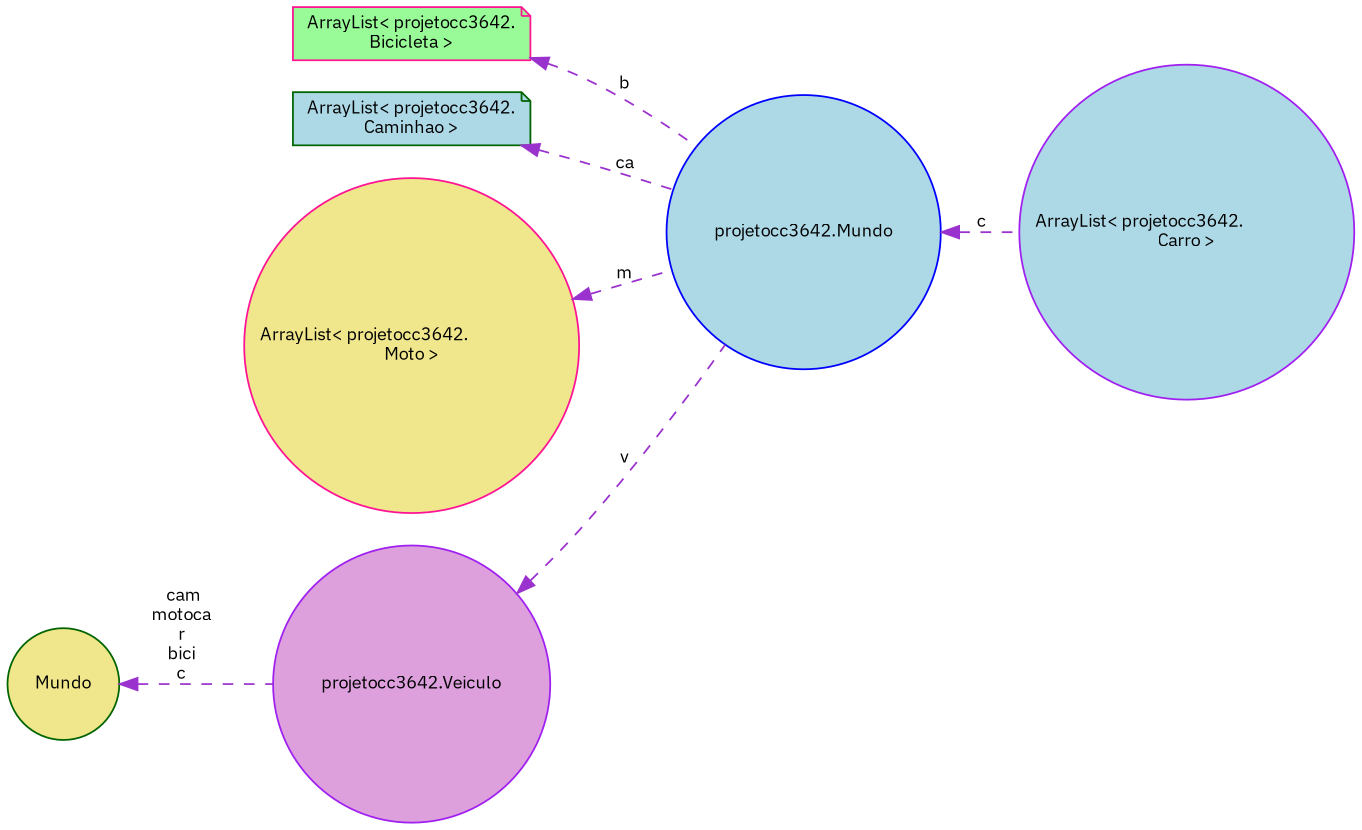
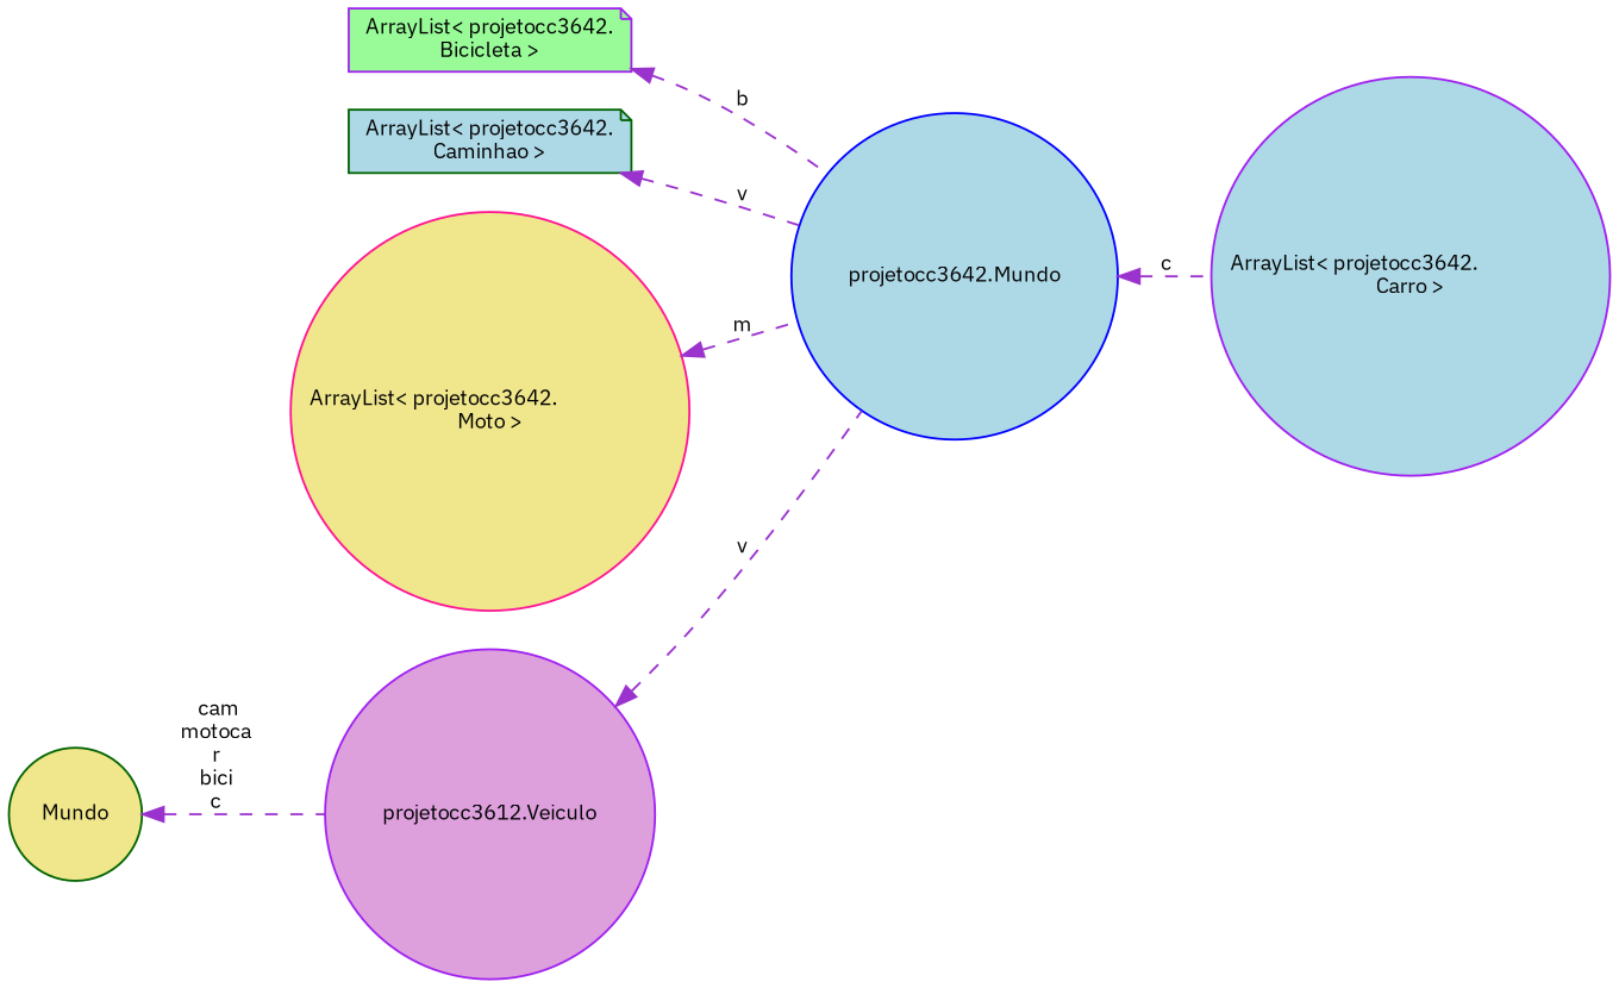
  digraph {
    fontname="IBM Plex Sans"
    rankdir=LR
    node [color=purple fillcolor=lightblue fontname="IBM Plex Sans" fontsize=10 shape=circle style=filled]
    edge [color=darkorchid3 dir=back fontname="IBM Plex Sans" fontsize=10 labelfontname=Helvetica labelfontsize=10 style=dashed]
    n1 [color=blue fontcolor=black height=0.2 label="projetocc3642.Mundo" width=0.4]
    n2 [height=0.2 label="ArrayList\< projetocc3642.\lCarro \>" width=0.4]
-   n3 [color=deeppink fillcolor=palegreen height=0.2 label="ArrayList\< projetocc3642.\lBicicleta \>" shape=note width=0.4]
+   n3 [fillcolor=palegreen height=0.2 label="ArrayList\< projetocc3642.\lBicicleta \>" shape=note width=0.4]
    n4 [color=darkgreen height=0.2 label="ArrayList\< projetocc3642.\lCaminhao \>" shape=note width=0.4]
    n5 [color=deeppink fillcolor=khaki height=0.2 label="ArrayList\< projetocc3642.\lMoto \>" width=0.4]
-   n6 [fillcolor=plum height=0.2 label="projetocc3642.Veiculo" width=0.4]
+   n6 [fillcolor=plum height=0.2 label="projetocc3612.Veiculo" width=0.4]
    n7 [color=darkgreen fillcolor=khaki height=0.2 label=Mundo width=0.4]
    n1 -> n2 [label=" c"]
    n3 -> n1 [label=" b"]
-   n4 -> n1 [label=" ca"]
+   n4 -> n1 [label=" v"]
    n5 -> n1 [label=" m"]
    n6 -> n1 [label=" v"]
    n7 -> n6 [label=" cam\nmotoca\nr\nbici\nc"]
  }
